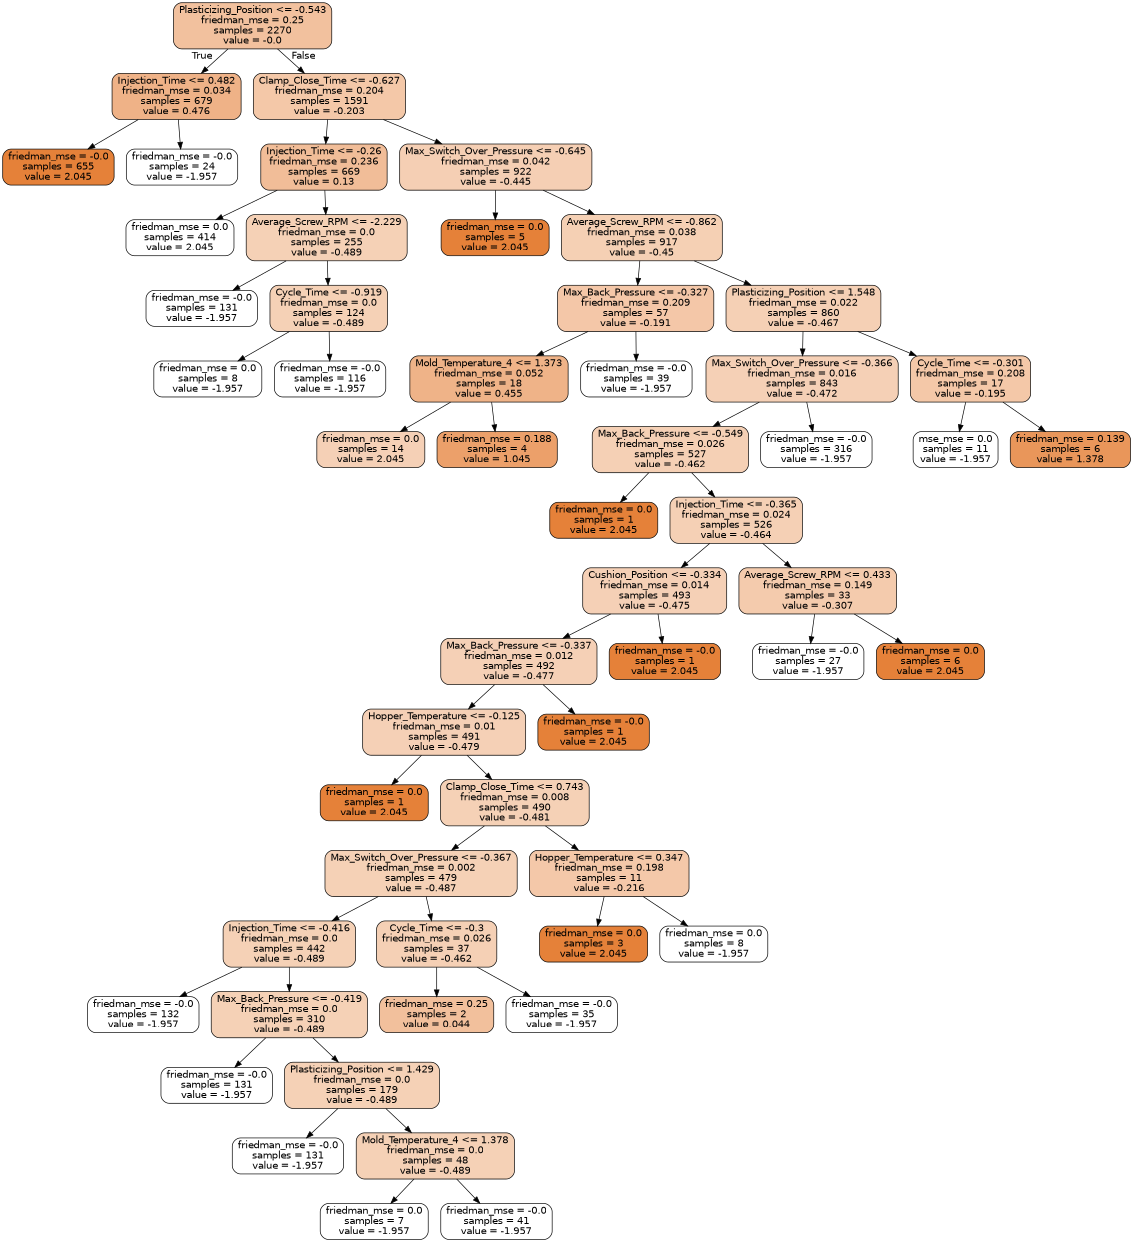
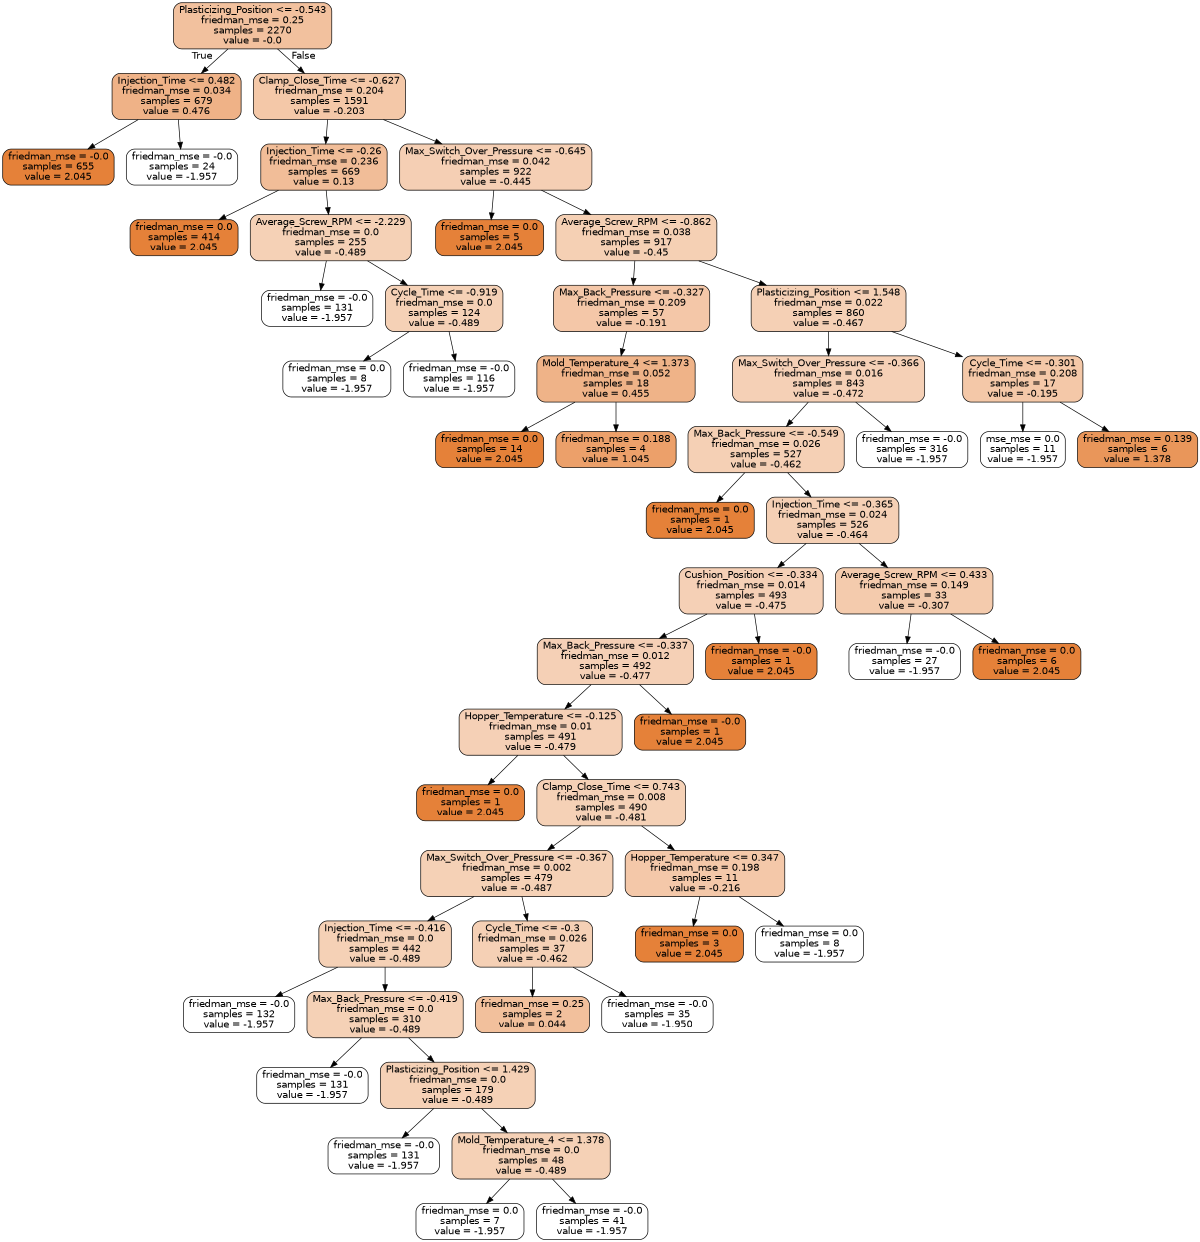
  digraph {
    node [color=black fillcolor="#ffffff" fontname=helvetica shape=box style="filled, rounded"]
    edge [fontname=helvetica]
    n1 [fillcolor="#f2c19e" label="Plasticizing_Position <= -0.543\nfriedman_mse = 0.25\nsamples = 2270\nvalue = -0.0"]
    n2 [fillcolor="#efb287" label="Injection_Time <= 0.482\nfriedman_mse = 0.034\nsamples = 679\nvalue = 0.476"]
    n3 [fillcolor="#f4c8a8" label="Clamp_Close_Time <= -0.627\nfriedman_mse = 0.204\nsamples = 1591\nvalue = -0.203"]
    n4 [fillcolor="#e58139" label="friedman_mse = -0.0\nsamples = 655\nvalue = 2.045"]
    n5 [label="friedman_mse = -0.0\nsamples = 24\nvalue = -1.957"]
    n6 [fillcolor="#f1bd98" label="Injection_Time <= -0.26\nfriedman_mse = 0.236\nsamples = 669\nvalue = 0.13"]
    n7 [fillcolor="#f5cfb4" label="Max_Switch_Over_Pressure <= -0.645\nfriedman_mse = 0.042\nsamples = 922\nvalue = -0.445"]
-   n8 [label="friedman_mse = 0.0\nsamples = 414\nvalue = 2.045"]
+   n8 [fillcolor="#e58139" label="friedman_mse = 0.0\nsamples = 414\nvalue = 2.045"]
    n9 [fillcolor="#f5d1b6" label="Average_Screw_RPM <= -2.229\nfriedman_mse = 0.0\nsamples = 255\nvalue = -0.489"]
    n10 [fillcolor="#e58139" label="friedman_mse = 0.0\nsamples = 5\nvalue = 2.045"]
    n11 [fillcolor="#f5d0b4" label="Average_Screw_RPM <= -0.862\nfriedman_mse = 0.038\nsamples = 917\nvalue = -0.45"]
    n12 [label="friedman_mse = -0.0\nsamples = 131\nvalue = -1.957"]
    n13 [fillcolor="#f5d1b6" label="Cycle_Time <= -0.919\nfriedman_mse = 0.0\nsamples = 124\nvalue = -0.489"]
    n14 [label="friedman_mse = 0.0\nsamples = 8\nvalue = -1.957"]
    n15 [label="friedman_mse = -0.0\nsamples = 116\nvalue = -1.957"]
    n16 [fillcolor="#f4c7a8" label="Max_Back_Pressure <= -0.327\nfriedman_mse = 0.209\nsamples = 57\nvalue = -0.191"]
    n17 [fillcolor="#f5d0b5" label="Plasticizing_Position <= 1.548\nfriedman_mse = 0.022\nsamples = 860\nvalue = -0.467"]
    n18 [fillcolor="#efb388" label="Mold_Temperature_4 <= 1.373\nfriedman_mse = 0.052\nsamples = 18\nvalue = 0.455"]
-   n19 [label="friedman_mse = -0.0\nsamples = 39\nvalue = -1.957"]
    n20 [fillcolor="#f5d0b6" label="Max_Switch_Over_Pressure <= -0.366\nfriedman_mse = 0.016\nsamples = 843\nvalue = -0.472"]
    n21 [fillcolor="#f4c8a8" label="Cycle_Time <= -0.301\nfriedman_mse = 0.208\nsamples = 17\nvalue = -0.195"]
-   n22 [fillcolor="#f5d0b6" label="friedman_mse = 0.0\nsamples = 14\nvalue = 2.045"]
+   n22 [fillcolor="#e58139" label="friedman_mse = 0.0\nsamples = 14\nvalue = 2.045"]
    n23 [fillcolor="#eca06a" label="friedman_mse = 0.188\nsamples = 4\nvalue = 1.045"]
    n24 [fillcolor="#f5d0b5" label="Max_Back_Pressure <= -0.549\nfriedman_mse = 0.026\nsamples = 527\nvalue = -0.462"]
    n25 [label="friedman_mse = -0.0\nsamples = 316\nvalue = -1.957"]
    n26 [label="mse_mse = 0.0\nsamples = 11\nvalue = -1.957"]
    n27 [fillcolor="#e9965a" label="friedman_mse = 0.139\nsamples = 6\nvalue = 1.378"]
    n28 [fillcolor="#e58139" label="friedman_mse = 0.0\nsamples = 1\nvalue = 2.045"]
    n29 [fillcolor="#f5d0b5" label="Injection_Time <= -0.365\nfriedman_mse = 0.024\nsamples = 526\nvalue = -0.464"]
    n30 [fillcolor="#f5d0b6" label="Cushion_Position <= -0.334\nfriedman_mse = 0.014\nsamples = 493\nvalue = -0.475"]
    n31 [fillcolor="#f4cbad" label="Average_Screw_RPM <= 0.433\nfriedman_mse = 0.149\nsamples = 33\nvalue = -0.307"]
    n32 [fillcolor="#f5d0b6" label="Max_Back_Pressure <= -0.337\nfriedman_mse = 0.012\nsamples = 492\nvalue = -0.477"]
    n33 [fillcolor="#e58139" label="friedman_mse = -0.0\nsamples = 1\nvalue = 2.045"]
    n34 [label="friedman_mse = -0.0\nsamples = 27\nvalue = -1.957"]
    n35 [fillcolor="#e58139" label="friedman_mse = 0.0\nsamples = 6\nvalue = 2.045"]
    n36 [fillcolor="#f5d0b6" label="Hopper_Temperature <= -0.125\nfriedman_mse = 0.01\nsamples = 491\nvalue = -0.479"]
    n37 [fillcolor="#e58139" label="friedman_mse = -0.0\nsamples = 1\nvalue = 2.045"]
    n38 [fillcolor="#e58139" label="friedman_mse = 0.0\nsamples = 1\nvalue = 2.045"]
    n39 [fillcolor="#f5d1b6" label="Clamp_Close_Time <= 0.743\nfriedman_mse = 0.008\nsamples = 490\nvalue = -0.481"]
    n40 [fillcolor="#f5d1b6" label="Max_Switch_Over_Pressure <= -0.367\nfriedman_mse = 0.002\nsamples = 479\nvalue = -0.487"]
    n41 [fillcolor="#f4c8a9" label="Hopper_Temperature <= 0.347\nfriedman_mse = 0.198\nsamples = 11\nvalue = -0.216"]
    n42 [fillcolor="#f5d1b6" label="Injection_Time <= -0.416\nfriedman_mse = 0.0\nsamples = 442\nvalue = -0.489"]
    n43 [fillcolor="#f5d0b5" label="Cycle_Time <= -0.3\nfriedman_mse = 0.026\nsamples = 37\nvalue = -0.462"]
    n44 [fillcolor="#e58139" label="friedman_mse = 0.0\nsamples = 3\nvalue = 2.045"]
    n45 [label="friedman_mse = 0.0\nsamples = 8\nvalue = -1.957"]
    n46 [label="friedman_mse = -0.0\nsamples = 132\nvalue = -1.957"]
    n47 [fillcolor="#f5d1b6" label="Max_Back_Pressure <= -0.419\nfriedman_mse = 0.0\nsamples = 310\nvalue = -0.489"]
    n48 [fillcolor="#f2c09c" label="friedman_mse = 0.25\nsamples = 2\nvalue = 0.044"]
-   n49 [label="friedman_mse = -0.0\nsamples = 35\nvalue = -1.957"]
+   n49 [label="friedman_mse = -0.0\nsamples = 35\nvalue = -1.950"]
    n50 [label="friedman_mse = -0.0\nsamples = 131\nvalue = -1.957"]
    n51 [fillcolor="#f5d1b6" label="Plasticizing_Position <= 1.429\nfriedman_mse = 0.0\nsamples = 179\nvalue = -0.489"]
    n52 [label="friedman_mse = -0.0\nsamples = 131\nvalue = -1.957"]
    n53 [fillcolor="#f5d1b6" label="Mold_Temperature_4 <= 1.378\nfriedman_mse = 0.0\nsamples = 48\nvalue = -0.489"]
    n54 [label="friedman_mse = 0.0\nsamples = 7\nvalue = -1.957"]
    n55 [label="friedman_mse = -0.0\nsamples = 41\nvalue = -1.957"]
    n1 -> n2 [headlabel=True labelangle=45 labeldistance=2.5]
    n1 -> n3 [headlabel=False labelangle=-45 labeldistance=2.5]
    n2 -> n4
    n2 -> n5
    n3 -> n6
    n3 -> n7
    n6 -> n8
    n6 -> n9
    n7 -> n10
    n7 -> n11
    n9 -> n12
    n9 -> n13
    n11 -> n16
    n11 -> n17
    n13 -> n14
    n13 -> n15
    n16 -> n18
-   n16 -> n19
    n17 -> n20
    n17 -> n21
    n18 -> n22
    n18 -> n23
    n20 -> n24
    n20 -> n25
    n21 -> n26
    n21 -> n27
    n24 -> n28
    n24 -> n29
    n29 -> n30
    n29 -> n31
    n30 -> n32
    n30 -> n33
    n31 -> n34
    n31 -> n35
    n32 -> n36
    n32 -> n37
    n36 -> n38
    n36 -> n39
    n39 -> n40
    n39 -> n41
    n40 -> n42
    n40 -> n43
    n41 -> n44
    n41 -> n45
    n42 -> n46
    n42 -> n47
    n43 -> n48
    n43 -> n49
    n47 -> n50
    n47 -> n51
    n51 -> n52
    n51 -> n53
    n53 -> n54
    n53 -> n55
  }
